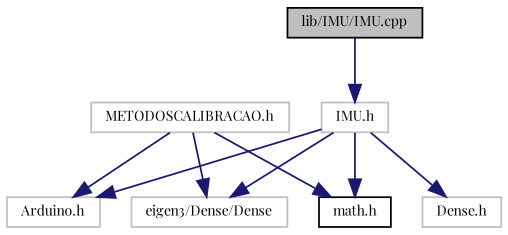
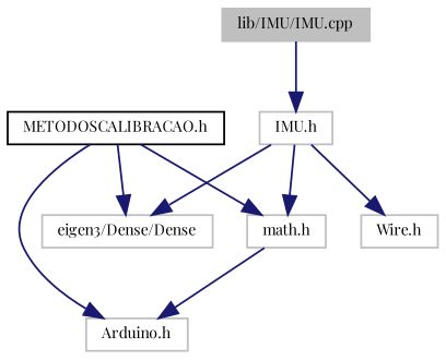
  digraph {
    fontname="Playfair Display"
    node [color=grey75 fontname="Playfair Display" fontsize=8 shape=record]
    edge [color=midnightblue fontname="Playfair Display" fontsize=8 labelfontname=DejaVuSansMono labelfontsize=8 style=solid]
-   n1 [color=black fillcolor=grey75 fontcolor=black height=0.2 label="lib/IMU/IMU.cpp" style=filled width=0.4]
+   n1 [fillcolor=grey75 fontcolor=black height=0.2 label="lib/IMU/IMU.cpp" style=filled width=0.4]
    n2 [height=0.2 label="IMU.h" width=0.4]
    n3 [height=0.2 label="Arduino.h" width=0.4]
    n4 [height=0.2 label="eigen3/Dense/Dense" width=0.4]
-   n5 [height=0.2 label="Dense.h" width=0.4]
-   n6 [color=black height=0.2 label="math.h" width=0.4]
-   n7 [height=0.2 label="METODOSCALIBRACAO.h" width=0.4]
+   n5 [height=0.2 label="Wire.h" width=0.4]
+   n6 [height=0.2 label="math.h" width=0.4]
+   n7 [color=black height=0.2 label="METODOSCALIBRACAO.h" width=0.4]
    n1 -> n2
-   n2 -> n3
+   n6 -> n3
    n2 -> n4
    n2 -> n5
    n2 -> n6
    n7 -> n3
    n7 -> n4
    n7 -> n6
  }
